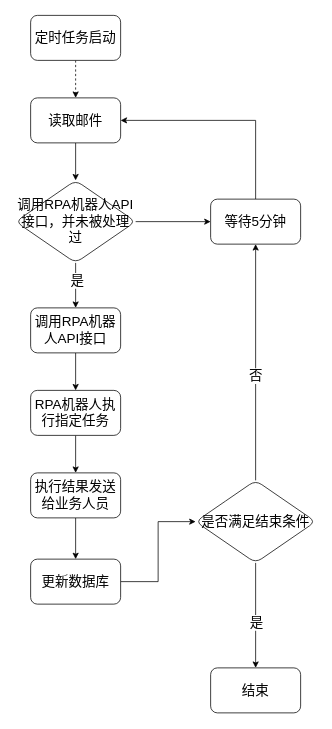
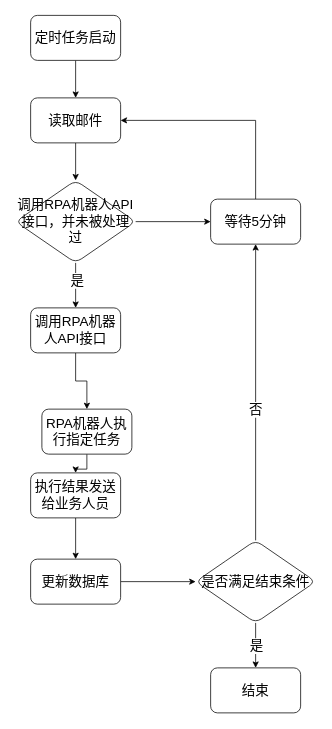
  <mxCell id="0" />
  <mxCell id="1" parent="0" />
  <mxCell id="2" value="" style="edgeStyle=orthogonalEdgeStyle;rounded=0;orthogonalLoop=1;jettySize=auto;html=1;fontSize=18;" edge="1" parent="1" source="3" target="7"><mxGeometry relative="1" as="geometry" /></mxCell>
  <mxCell id="3" value="&lt;span style=&quot;font-size: 18px;&quot;&gt;读取邮件&lt;/span&gt;" style="rounded=1;whiteSpace=wrap;html=1;fontSize=18;" vertex="1" parent="1"><mxGeometry x="40" y="130" width="120" height="60" as="geometry" /></mxCell>
  <mxCell id="4" value="" style="edgeStyle=orthogonalEdgeStyle;rounded=0;orthogonalLoop=1;jettySize=auto;html=1;fontSize=18;" edge="1" parent="1" source="7" target="9"><mxGeometry relative="1" as="geometry" /></mxCell>
  <mxCell id="5" value="是" style="edgeLabel;html=1;align=center;verticalAlign=middle;resizable=0;points=[];fontSize=18;" vertex="1" connectable="0" parent="4"><mxGeometry x="-0.238" y="1" relative="1" as="geometry"><mxPoint as="offset" /></mxGeometry></mxCell>
  <mxCell id="6" value="" style="edgeStyle=orthogonalEdgeStyle;rounded=0;orthogonalLoop=1;jettySize=auto;html=1;fontSize=18;" edge="1" parent="1" source="7" target="11"><mxGeometry relative="1" as="geometry" /></mxCell>
  <mxCell id="7" value="&lt;font style=&quot;font-size: 18px;&quot;&gt;调用RPA机器人API接口，并未被处理过&lt;/font&gt;" style="rhombus;whiteSpace=wrap;html=1;rounded=1;fontSize=18;" vertex="1" parent="1"><mxGeometry x="20" y="240" width="160" height="110" as="geometry" /></mxCell>
  <mxCell id="8" value="" style="edgeStyle=orthogonalEdgeStyle;rounded=0;orthogonalLoop=1;jettySize=auto;html=1;fontSize=18;" edge="1" parent="1" source="9" target="13"><mxGeometry relative="1" as="geometry" /></mxCell>
  <mxCell id="9" value="调用RPA机器人API接口" style="whiteSpace=wrap;html=1;rounded=1;fontSize=18;" vertex="1" parent="1"><mxGeometry x="40" y="410" width="120" height="60" as="geometry" /></mxCell>
  <mxCell id="10" style="edgeStyle=orthogonalEdgeStyle;rounded=0;orthogonalLoop=1;jettySize=auto;html=1;entryX=1;entryY=0.5;entryDx=0;entryDy=0;fontSize=18;" edge="1" parent="1" source="11" target="3"><mxGeometry relative="1" as="geometry"><Array as="points"><mxPoint x="340" y="160" /></Array></mxGeometry></mxCell>
  <mxCell id="11" value="等待5分钟" style="whiteSpace=wrap;html=1;fontSize=18;rounded=1;" vertex="1" parent="1"><mxGeometry x="280" y="265" width="120" height="60" as="geometry" /></mxCell>
  <mxCell id="12" value="" style="edgeStyle=orthogonalEdgeStyle;rounded=0;orthogonalLoop=1;jettySize=auto;html=1;fontSize=18;" edge="1" parent="1" source="13" target="15"><mxGeometry relative="1" as="geometry" /></mxCell>
- <mxCell id="13" value="RPA机器人执行指定任务" style="whiteSpace=wrap;html=1;rounded=1;fontSize=18;" vertex="1" parent="1"><mxGeometry x="40" y="520" width="120" height="60" as="geometry" /></mxCell>
+ <mxCell id="13" value="RPA机器人执行指定任务" style="whiteSpace=wrap;html=1;rounded=1;fontSize=18;" vertex="1" parent="1"><mxGeometry x="55" y="545" width="120" height="60" as="geometry" /></mxCell>
  <mxCell id="14" value="" style="edgeStyle=orthogonalEdgeStyle;rounded=0;orthogonalLoop=1;jettySize=auto;html=1;fontSize=18;" edge="1" parent="1" source="15" target="17"><mxGeometry relative="1" as="geometry" /></mxCell>
  <mxCell id="15" value="执行结果发送给业务人员" style="whiteSpace=wrap;html=1;rounded=1;fontSize=18;" vertex="1" parent="1"><mxGeometry x="40" y="630" width="120" height="60" as="geometry" /></mxCell>
  <mxCell id="16" style="edgeStyle=orthogonalEdgeStyle;rounded=0;orthogonalLoop=1;jettySize=auto;html=1;fontSize=18;" edge="1" parent="1" source="17" target="22"><mxGeometry relative="1" as="geometry" /></mxCell>
  <mxCell id="17" value="更新数据库" style="whiteSpace=wrap;html=1;rounded=1;fontSize=18;" vertex="1" parent="1"><mxGeometry x="40" y="745" width="120" height="60" as="geometry" /></mxCell>
  <mxCell id="18" style="edgeStyle=orthogonalEdgeStyle;rounded=0;orthogonalLoop=1;jettySize=auto;html=1;fontSize=18;" edge="1" parent="1" source="22" target="11"><mxGeometry relative="1" as="geometry" /></mxCell>
  <mxCell id="19" value="否" style="edgeLabel;html=1;align=center;verticalAlign=middle;resizable=0;points=[];fontSize=18;" vertex="1" connectable="0" parent="18"><mxGeometry x="-0.114" y="1" relative="1" as="geometry"><mxPoint as="offset" /></mxGeometry></mxCell>
  <mxCell id="20" value="" style="edgeStyle=orthogonalEdgeStyle;rounded=0;orthogonalLoop=1;jettySize=auto;html=1;fontSize=18;" edge="1" parent="1" source="22" target="23"><mxGeometry relative="1" as="geometry" /></mxCell>
  <mxCell id="21" value="是" style="edgeLabel;html=1;align=center;verticalAlign=middle;resizable=0;points=[];fontSize=18;" vertex="1" connectable="0" parent="20"><mxGeometry x="0.224" relative="1" as="geometry"><mxPoint y="-7" as="offset" /></mxGeometry></mxCell>
- <mxCell id="22" value="&lt;font style=&quot;font-size: 18px;&quot;&gt;是否满足结束条件&lt;/font&gt;" style="rhombus;whiteSpace=wrap;html=1;rounded=1;fontSize=18;" vertex="1" parent="1"><mxGeometry x="260" y="640" width="160" height="110" as="geometry" /></mxCell>
+ <mxCell id="22" value="&lt;font style=&quot;font-size: 18px;&quot;&gt;是否满足结束条件&lt;/font&gt;" style="rhombus;whiteSpace=wrap;html=1;rounded=1;fontSize=18;" vertex="1" parent="1"><mxGeometry x="260" y="720" width="160" height="110" as="geometry" /></mxCell>
  <mxCell id="23" value="结束" style="whiteSpace=wrap;html=1;fontSize=18;rounded=1;" vertex="1" parent="1"><mxGeometry x="280" y="890" width="120" height="60" as="geometry" /></mxCell>
- <mxCell id="24" value="" style="edgeStyle=orthogonalEdgeStyle;rounded=0;orthogonalLoop=1;jettySize=auto;html=1;fontSize=18;dashed=1;" edge="1" parent="1" source="25" target="3"><mxGeometry relative="1" as="geometry" /></mxCell>
+ <mxCell id="24" value="" style="edgeStyle=orthogonalEdgeStyle;rounded=0;orthogonalLoop=1;jettySize=auto;html=1;fontSize=18;" edge="1" parent="1" source="25" target="3"><mxGeometry relative="1" as="geometry" /></mxCell>
  <mxCell id="25" value="&lt;font style=&quot;font-size: 18px;&quot;&gt;定时任务启动&lt;/font&gt;" style="rounded=1;whiteSpace=wrap;html=1;fontSize=18;" vertex="1" parent="1"><mxGeometry x="40" y="20" width="120" height="60" as="geometry" /></mxCell>
